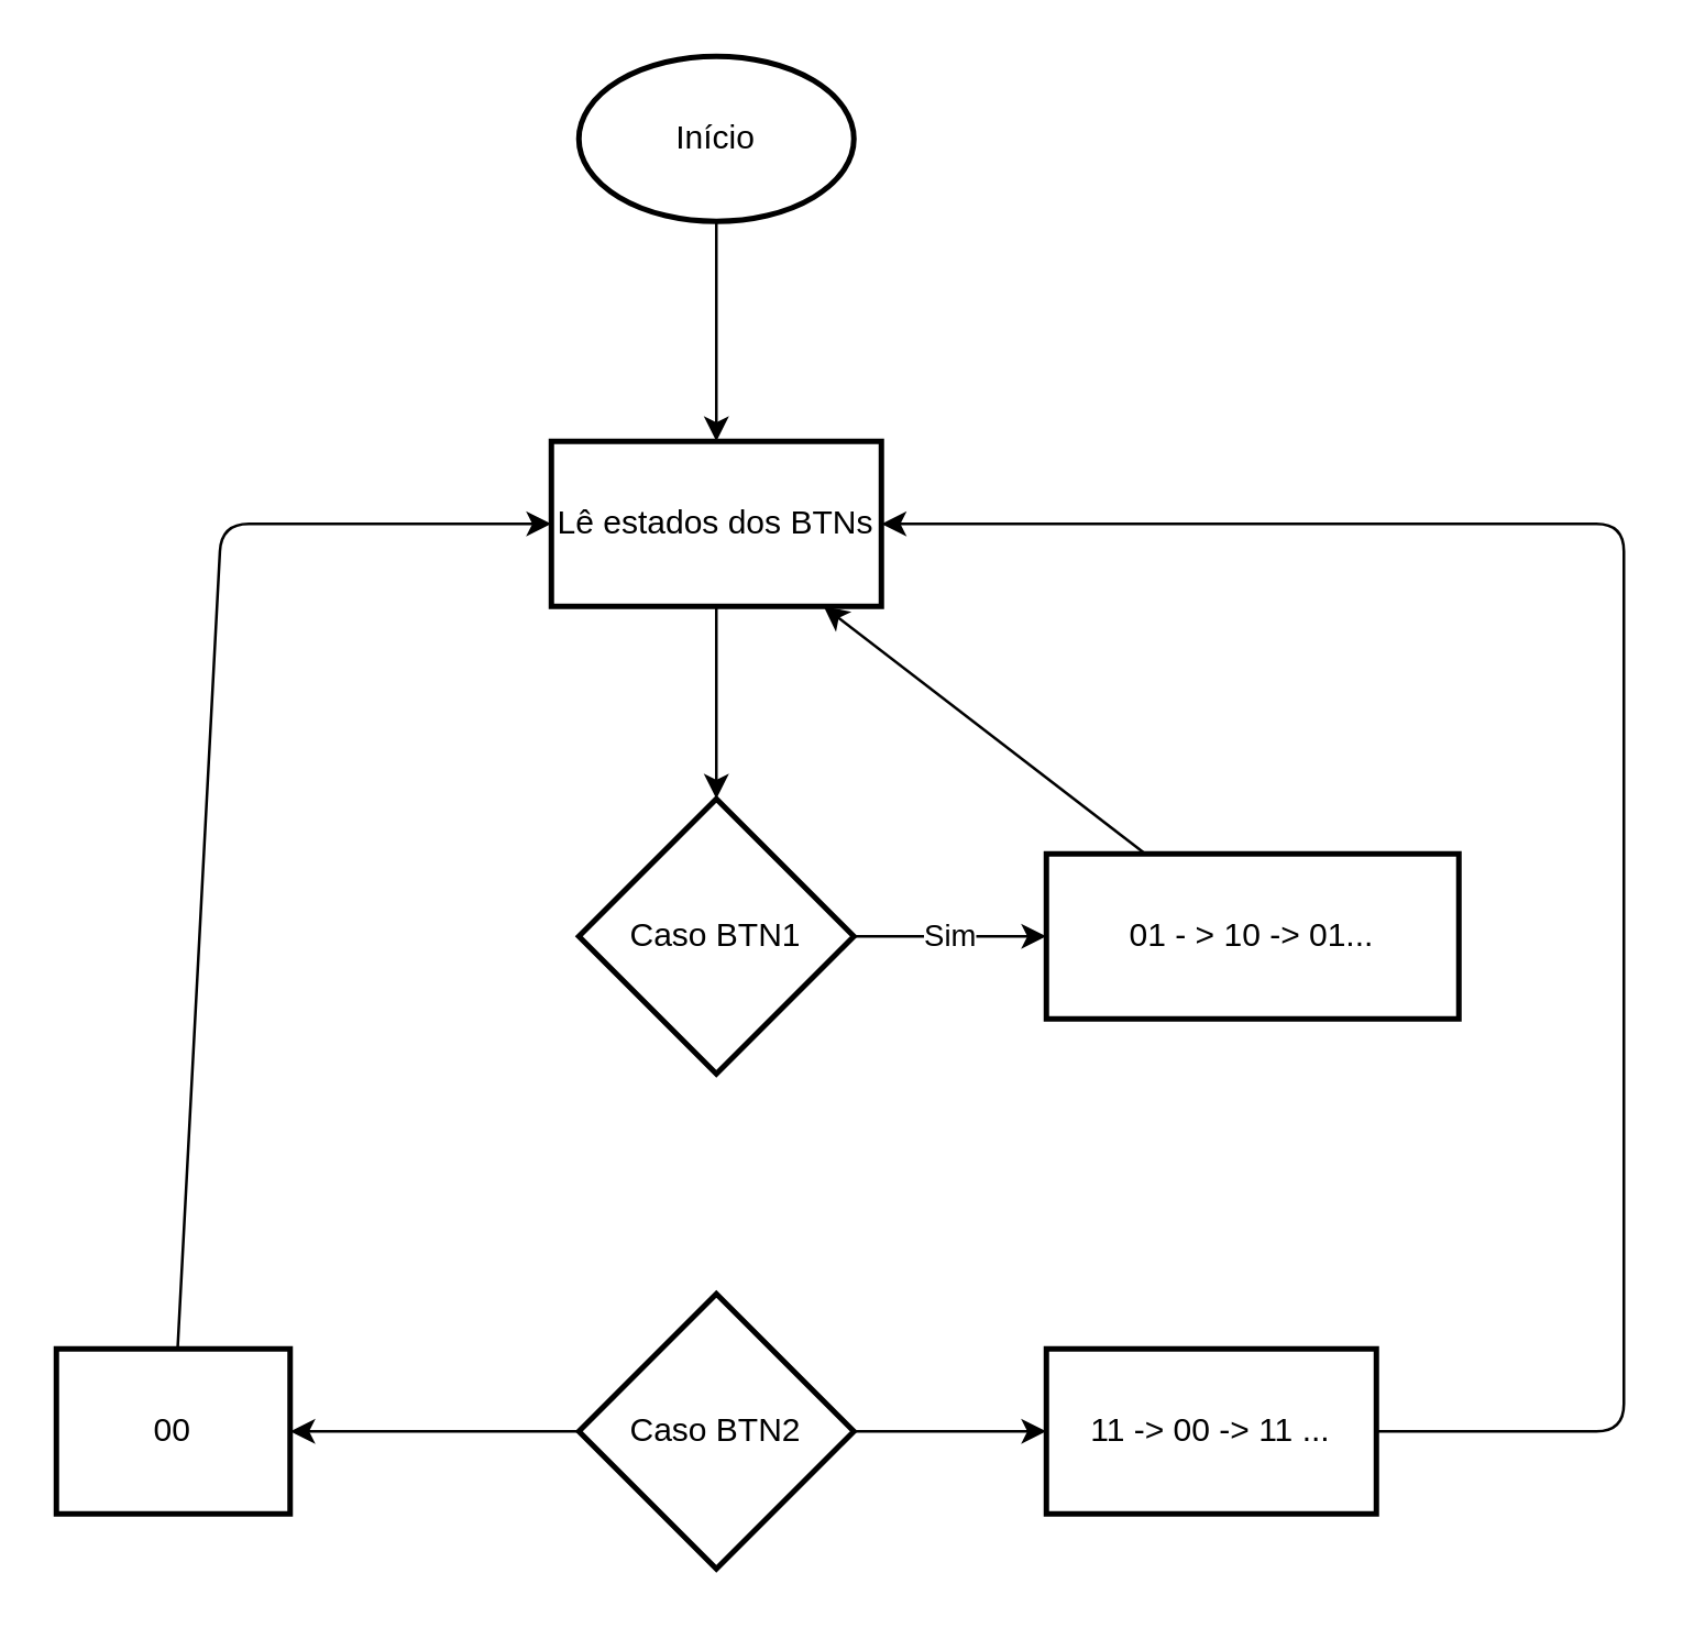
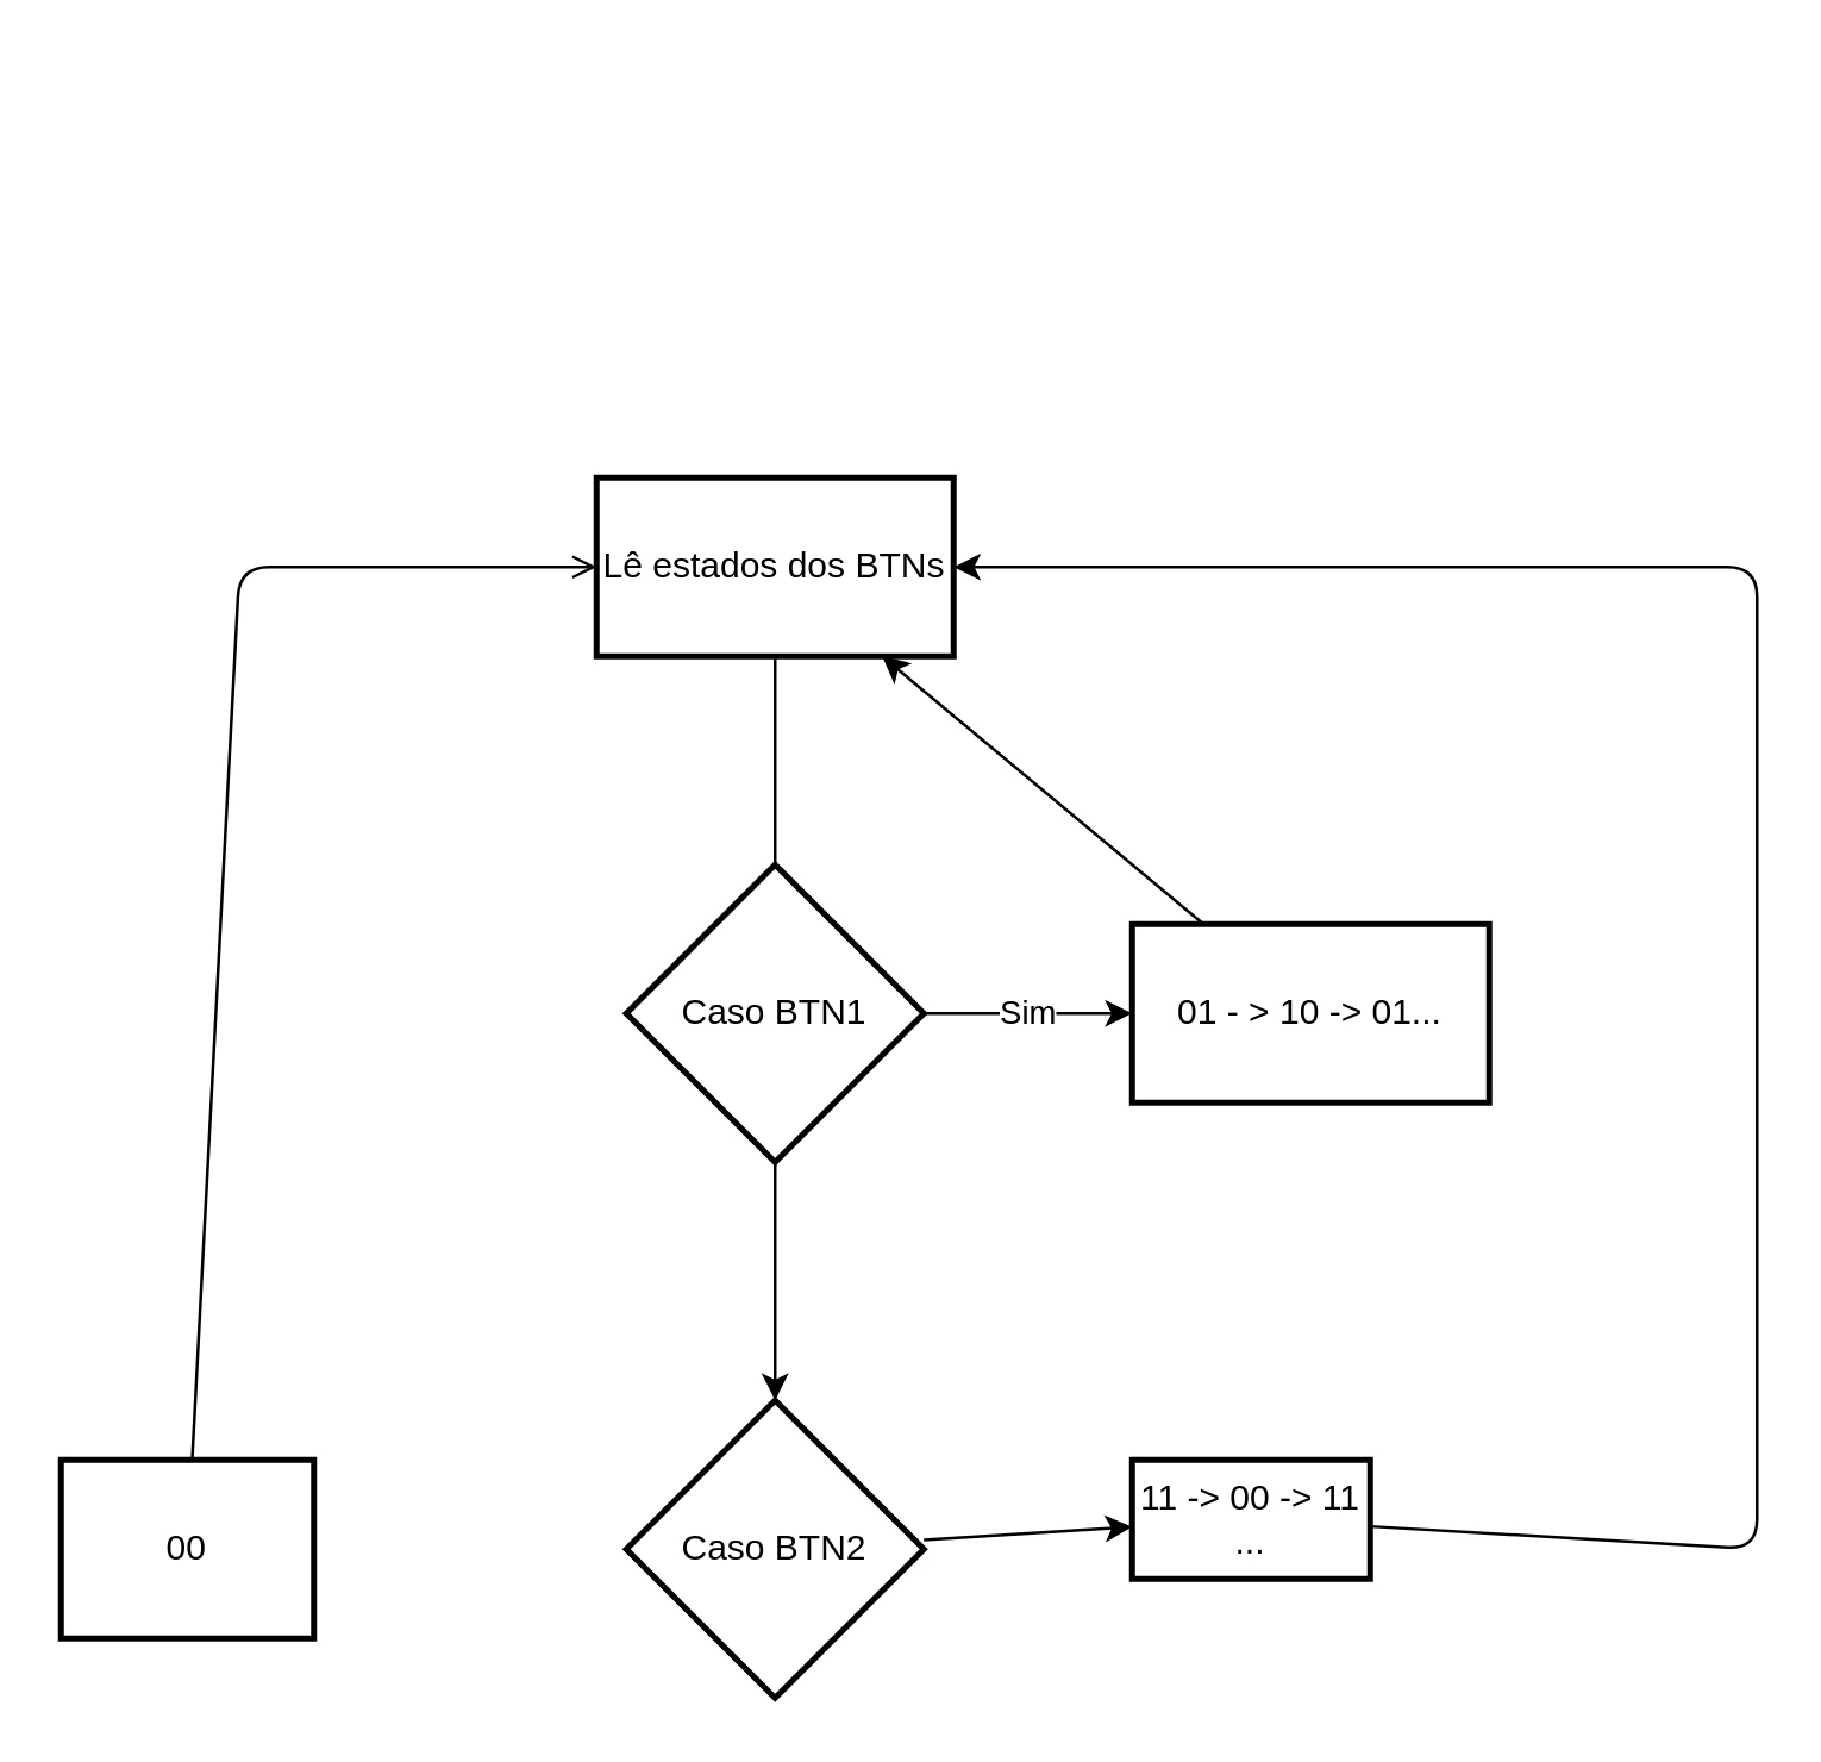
  <mxCell id="0" />
  <mxCell id="1" parent="0" />
+ <mxCell id="2" value="" style="edgeStyle=none;html=1;" edge="1" parent="1" source="4" target="7"><mxGeometry relative="1" as="geometry" /></mxCell>
  <mxCell id="3" value="Sim" style="edgeStyle=none;html=1;" edge="1" parent="1" source="4" target="9"><mxGeometry relative="1" as="geometry" /></mxCell>
  <mxCell id="4" value="Caso BTN1" style="strokeWidth=2;html=1;shape=mxgraph.flowchart.decision;whiteSpace=wrap;" vertex="1" parent="1"><mxGeometry x="210" y="290" width="100" height="100" as="geometry" /></mxCell>
  <mxCell id="5" value="" style="edgeStyle=none;html=1;" edge="1" parent="1" source="7" target="15"><mxGeometry relative="1" as="geometry" /></mxCell>
- <mxCell id="6" value="" style="edgeStyle=none;html=1;" edge="1" parent="1" source="7" target="17"><mxGeometry relative="1" as="geometry" /></mxCell>
  <mxCell id="7" value="Caso BTN2" style="strokeWidth=2;html=1;shape=mxgraph.flowchart.decision;whiteSpace=wrap;" vertex="1" parent="1"><mxGeometry x="210" y="470" width="100" height="100" as="geometry" /></mxCell>
  <mxCell id="8" style="edgeStyle=none;html=1;" edge="1" parent="1" source="9" target="13"><mxGeometry relative="1" as="geometry" /></mxCell>
- <mxCell id="9" value="01 - &amp;gt; 10 -&amp;gt; 01..." style="whiteSpace=wrap;html=1;strokeWidth=2;" vertex="1" parent="1"><mxGeometry x="380" y="310" width="150" height="60" as="geometry" /></mxCell>
- <mxCell id="10" value="" style="edgeStyle=none;html=1;" edge="1" parent="1" source="11" target="13"><mxGeometry relative="1" as="geometry" /></mxCell>
- <mxCell id="11" value="Início" style="strokeWidth=2;html=1;shape=mxgraph.flowchart.start_1;whiteSpace=wrap;" vertex="1" parent="1"><mxGeometry x="210" y="20" width="100" height="60" as="geometry" /></mxCell>
- <mxCell id="12" style="edgeStyle=none;html=1;" edge="1" parent="1" source="13" target="4"><mxGeometry relative="1" as="geometry" /></mxCell>
+ <mxCell id="9" value="01 - &amp;gt; 10 -&amp;gt; 01..." style="whiteSpace=wrap;html=1;strokeWidth=2;" vertex="1" parent="1"><mxGeometry x="380" y="310" width="120" height="60" as="geometry" /></mxCell>
+ <mxCell id="12" style="edgeStyle=none;html=1;endArrow=none;" edge="1" parent="1" source="13" target="4"><mxGeometry relative="1" as="geometry" /></mxCell>
  <mxCell id="13" value="Lê estados dos BTNs" style="whiteSpace=wrap;html=1;strokeWidth=2;" vertex="1" parent="1"><mxGeometry x="200" y="160" width="120" height="60" as="geometry" /></mxCell>
  <mxCell id="14" style="edgeStyle=none;html=1;" edge="1" parent="1" source="15" target="13"><mxGeometry relative="1" as="geometry"><Array as="points"><mxPoint x="590" y="520" /><mxPoint x="590" y="190" /></Array></mxGeometry></mxCell>
- <mxCell id="15" value="11 -&amp;gt; 00 -&amp;gt; 11 ..." style="whiteSpace=wrap;html=1;strokeWidth=2;" vertex="1" parent="1"><mxGeometry x="380" y="490" width="120" height="60" as="geometry" /></mxCell>
- <mxCell id="16" style="edgeStyle=none;html=1;" edge="1" parent="1" source="17" target="13"><mxGeometry relative="1" as="geometry"><Array as="points"><mxPoint x="80" y="190" /></Array></mxGeometry></mxCell>
+ <mxCell id="15" value="11 -&amp;gt; 00 -&amp;gt; 11 ..." style="whiteSpace=wrap;html=1;strokeWidth=2;" vertex="1" parent="1"><mxGeometry x="380" y="490" width="80" height="40" as="geometry" /></mxCell>
+ <mxCell id="16" style="edgeStyle=none;html=1;endArrow=open;" edge="1" parent="1" source="17" target="13"><mxGeometry relative="1" as="geometry"><Array as="points"><mxPoint x="80" y="190" /></Array></mxGeometry></mxCell>
  <mxCell id="17" value="00" style="whiteSpace=wrap;html=1;strokeWidth=2;" vertex="1" parent="1"><mxGeometry x="20" y="490" width="85" height="60" as="geometry" /></mxCell>
